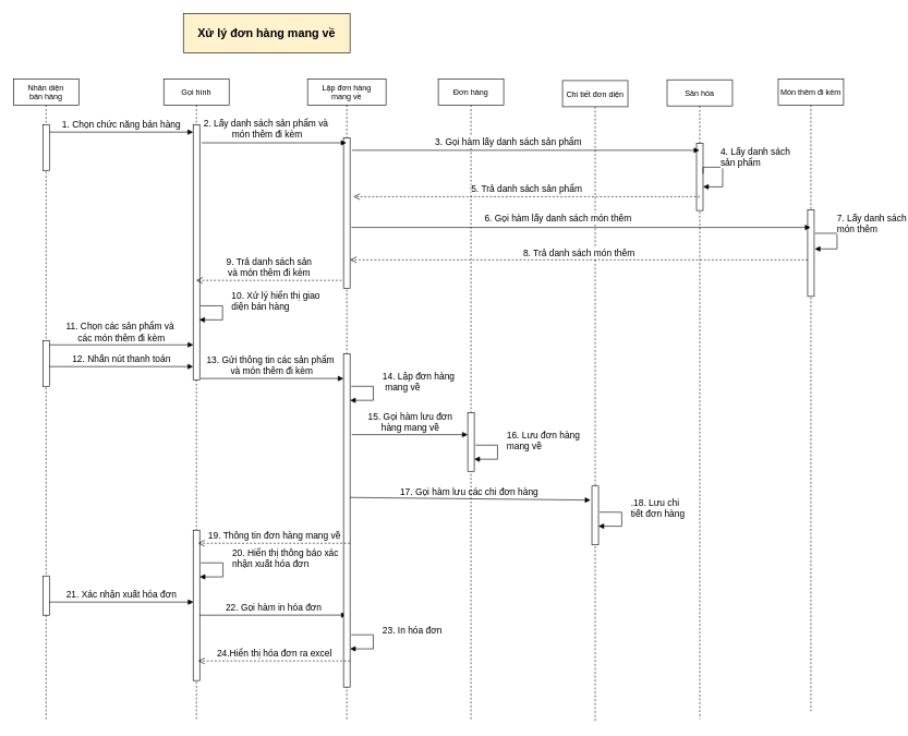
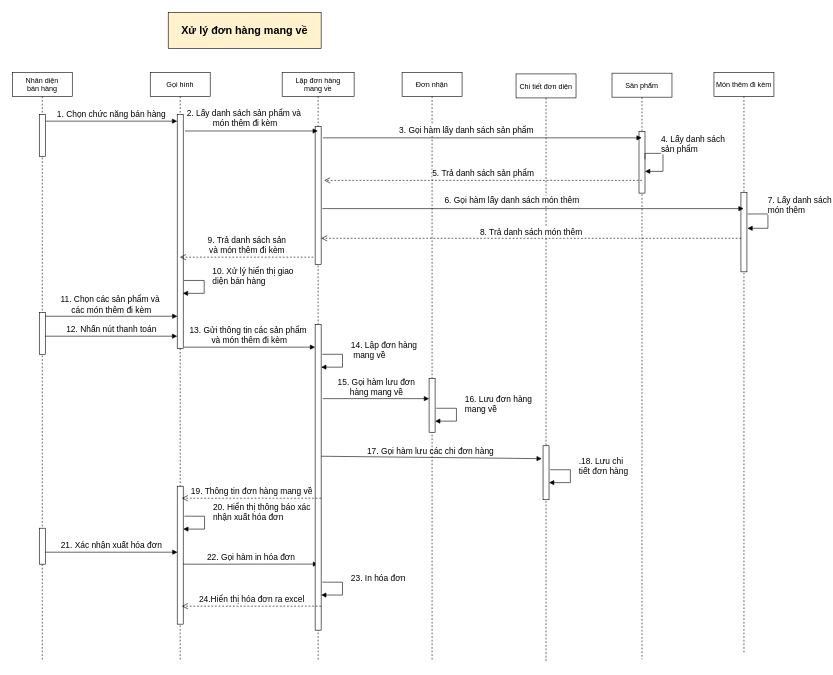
  <mxCell id="0" />
  <mxCell id="1" parent="0" />
  <mxCell id="2" value="Nhân diện &#10;bán hàng" style="shape=umlLifeline;perimeter=lifelinePerimeter;container=1;collapsible=0;recursiveResize=0;rounded=0;shadow=0;strokeWidth=1;" vertex="1" parent="1"><mxGeometry x="20" y="120" width="100" height="980" as="geometry" /></mxCell>
  <mxCell id="3" value="" style="points=[];perimeter=orthogonalPerimeter;rounded=0;shadow=0;strokeWidth=1;" vertex="1" parent="2"><mxGeometry x="45" y="70" width="10" height="70" as="geometry" /></mxCell>
  <mxCell id="4" value="" style="points=[];perimeter=orthogonalPerimeter;rounded=0;shadow=0;strokeWidth=1;" vertex="1" parent="2"><mxGeometry x="45" y="400" width="10" height="70" as="geometry" /></mxCell>
  <mxCell id="5" value="" style="points=[];perimeter=orthogonalPerimeter;rounded=0;shadow=0;strokeWidth=1;" vertex="1" parent="2"><mxGeometry x="45" y="760" width="10" height="60" as="geometry" /></mxCell>
  <mxCell id="6" value="Gọi hình" style="shape=umlLifeline;perimeter=lifelinePerimeter;container=1;collapsible=0;recursiveResize=0;rounded=0;shadow=0;strokeWidth=1;" vertex="1" parent="1"><mxGeometry x="250" y="120" width="100" height="980" as="geometry" /></mxCell>
  <mxCell id="7" value="" style="points=[];perimeter=orthogonalPerimeter;rounded=0;shadow=0;strokeWidth=1;" vertex="1" parent="6"><mxGeometry x="45" y="70" width="10" height="390" as="geometry" /></mxCell>
  <mxCell id="8" value="&lt;span style=&quot;font-size: 14px&quot;&gt;10. Xử lý hiển thị giao&lt;br&gt;diện bán hàng&lt;br&gt;&lt;/span&gt;" style="edgeStyle=orthogonalEdgeStyle;html=1;align=left;spacingLeft=2;endArrow=block;rounded=0;fontSize=12;exitX=1.129;exitY=0.71;exitDx=0;exitDy=0;exitPerimeter=0;entryX=0.938;entryY=0.765;entryDx=0;entryDy=0;entryPerimeter=0;" edge="1" parent="6" source="7" target="7"><mxGeometry x="-0.258" y="12" relative="1" as="geometry"><mxPoint x="160" y="414" as="sourcePoint" /><Array as="points"><mxPoint x="90" y="347" /><mxPoint x="90" y="368" /></Array><mxPoint x="90" y="434" as="targetPoint" /><mxPoint x="-2" y="-7" as="offset" /></mxGeometry></mxCell>
  <mxCell id="9" value="" style="points=[];perimeter=orthogonalPerimeter;rounded=0;shadow=0;strokeWidth=1;" vertex="1" parent="6"><mxGeometry x="45" y="690" width="10" height="230" as="geometry" /></mxCell>
  <mxCell id="10" value="&lt;span style=&quot;font-size: 14px&quot;&gt;20. Hiển thị thông báo xác&amp;nbsp;&lt;br&gt;nhận xuất hóa đơn&lt;br&gt;&lt;/span&gt;" style="edgeStyle=orthogonalEdgeStyle;html=1;align=left;spacingLeft=2;endArrow=block;rounded=0;fontSize=12;exitX=1.129;exitY=0.71;exitDx=0;exitDy=0;exitPerimeter=0;entryX=0.938;entryY=0.765;entryDx=0;entryDy=0;entryPerimeter=0;" edge="1" parent="6"><mxGeometry x="-0.258" y="12" relative="1" as="geometry"><mxPoint x="56.91" y="740.0" as="sourcePoint" /><Array as="points"><mxPoint x="90.62" y="740.1" /><mxPoint x="90.62" y="761.1" /></Array><mxPoint x="55" y="761.45" as="targetPoint" /><mxPoint x="-2" y="-7" as="offset" /></mxGeometry></mxCell>
  <mxCell id="11" value="&lt;span style=&quot;font-size: 14px&quot;&gt;22. Gọi hàm in hóa đơn&lt;br&gt;&lt;/span&gt;" style="html=1;verticalAlign=bottom;endArrow=block;rounded=0;fontSize=12;exitX=0.95;exitY=0.569;exitDx=0;exitDy=0;exitPerimeter=0;entryX=0.5;entryY=0.784;entryDx=0;entryDy=0;entryPerimeter=0;" edge="1" parent="6" target="14"><mxGeometry width="80" relative="1" as="geometry"><mxPoint x="55" y="820" as="sourcePoint" /><mxPoint x="275.5" y="820" as="targetPoint" /></mxGeometry></mxCell>
  <mxCell id="12" value="Lập đơn hàng &#10;mang về" style="shape=umlLifeline;perimeter=lifelinePerimeter;container=1;collapsible=0;recursiveResize=0;rounded=0;shadow=0;strokeWidth=1;" vertex="1" parent="1"><mxGeometry x="470" y="120" width="120" height="980" as="geometry" /></mxCell>
  <mxCell id="13" value="" style="points=[];perimeter=orthogonalPerimeter;rounded=0;shadow=0;strokeWidth=1;" vertex="1" parent="12"><mxGeometry x="55" y="90" width="10" height="230" as="geometry" /></mxCell>
  <mxCell id="14" value="" style="points=[];perimeter=orthogonalPerimeter;rounded=0;shadow=0;strokeWidth=1;" vertex="1" parent="12"><mxGeometry x="55" y="420" width="10" height="510" as="geometry" /></mxCell>
  <mxCell id="15" value="&lt;span style=&quot;font-size: 14px&quot;&gt;14. Lập đơn hàng&lt;br&gt;&amp;nbsp;mang về&lt;br&gt;&lt;/span&gt;" style="edgeStyle=orthogonalEdgeStyle;html=1;align=left;spacingLeft=2;endArrow=block;rounded=0;fontSize=12;exitX=1.129;exitY=0.71;exitDx=0;exitDy=0;exitPerimeter=0;entryX=0.938;entryY=0.765;entryDx=0;entryDy=0;entryPerimeter=0;" edge="1" parent="12"><mxGeometry x="-0.258" y="12" relative="1" as="geometry"><mxPoint x="66.91" y="470.0" as="sourcePoint" /><Array as="points"><mxPoint x="100.62" y="470.1" /><mxPoint x="100.62" y="491.1" /></Array><mxPoint x="65.0" y="491.45" as="targetPoint" /><mxPoint x="-2" y="-7" as="offset" /></mxGeometry></mxCell>
  <mxCell id="16" value="&lt;span style=&quot;font-size: 14px&quot;&gt;17. Gọi hàm lưu các chi đơn hàng&amp;nbsp;&lt;br&gt;&lt;/span&gt;" style="html=1;verticalAlign=bottom;endArrow=block;rounded=0;fontSize=12;exitX=0.5;exitY=0.308;exitDx=0;exitDy=0;exitPerimeter=0;entryX=-0.217;entryY=0.239;entryDx=0;entryDy=0;entryPerimeter=0;" edge="1" parent="12" target="28"><mxGeometry width="80" relative="1" as="geometry"><mxPoint x="65" y="640.0" as="sourcePoint" /><mxPoint x="280" y="640.0" as="targetPoint" /></mxGeometry></mxCell>
  <mxCell id="17" value="&lt;span style=&quot;font-size: 14px&quot;&gt;23. In hóa đơn&lt;br&gt;&lt;/span&gt;" style="edgeStyle=orthogonalEdgeStyle;html=1;align=left;spacingLeft=2;endArrow=block;rounded=0;fontSize=12;exitX=1.129;exitY=0.71;exitDx=0;exitDy=0;exitPerimeter=0;entryX=0.938;entryY=0.765;entryDx=0;entryDy=0;entryPerimeter=0;" edge="1" parent="12"><mxGeometry x="-0.258" y="12" relative="1" as="geometry"><mxPoint x="66.91" y="850.0" as="sourcePoint" /><Array as="points"><mxPoint x="100.62" y="850.1" /><mxPoint x="100.62" y="871.1" /></Array><mxPoint x="65" y="871.45" as="targetPoint" /><mxPoint x="-2" y="-7" as="offset" /></mxGeometry></mxCell>
- <mxCell id="18" value="Sản hóa" style="shape=umlLifeline;perimeter=lifelinePerimeter;container=1;collapsible=0;recursiveResize=0;rounded=0;shadow=0;strokeWidth=1;" vertex="1" parent="1"><mxGeometry x="1020" y="121.25" width="100" height="977.5" as="geometry" /></mxCell>
+ <mxCell id="18" value="Sản phẩm" style="shape=umlLifeline;perimeter=lifelinePerimeter;container=1;collapsible=0;recursiveResize=0;rounded=0;shadow=0;strokeWidth=1;" vertex="1" parent="1"><mxGeometry x="1020" y="121.25" width="100" height="977.5" as="geometry" /></mxCell>
  <mxCell id="19" value="" style="html=1;points=[];perimeter=orthogonalPerimeter;fontSize=12;" vertex="1" parent="18"><mxGeometry x="45" y="97.5" width="10" height="102.5" as="geometry" /></mxCell>
  <mxCell id="20" value="&lt;span style=&quot;font-size: 14px&quot;&gt;4. Lấy danh sách &lt;br&gt;sản phẩm&lt;/span&gt;" style="edgeStyle=orthogonalEdgeStyle;html=1;align=left;spacingLeft=2;endArrow=block;rounded=0;fontSize=12;" edge="1" parent="18"><mxGeometry x="-0.32" y="11" relative="1" as="geometry"><mxPoint x="55" y="143.72" as="sourcePoint" /><Array as="points"><mxPoint x="55" y="133.72" /><mxPoint x="85" y="133.72" /><mxPoint x="85" y="163.72" /><mxPoint x="55" y="163.72" /></Array><mxPoint x="55" y="163.72" as="targetPoint" /><mxPoint x="-1" y="-4" as="offset" /></mxGeometry></mxCell>
  <mxCell id="21" value="&lt;span style=&quot;font-size: 14px&quot;&gt;2. Lấy danh sách sản phẩm và&amp;nbsp;&lt;br&gt;món thêm đi kèm&lt;br&gt;&lt;/span&gt;" style="html=1;verticalAlign=bottom;endArrow=block;rounded=0;fontSize=12;exitX=1.3;exitY=0.071;exitDx=0;exitDy=0;exitPerimeter=0;" edge="1" parent="1" source="7" target="12"><mxGeometry x="-0.1" y="2" width="80" relative="1" as="geometry"><mxPoint x="380" y="310" as="sourcePoint" /><mxPoint x="460" y="310" as="targetPoint" /><mxPoint as="offset" /></mxGeometry></mxCell>
  <mxCell id="22" value="&lt;span style=&quot;font-size: 18px&quot;&gt;&lt;b&gt;Xử lý đơn hàng mang về&lt;/b&gt;&lt;/span&gt;" style="rounded=0;whiteSpace=wrap;html=1;fontSize=12;fillColor=#fff2cc;" vertex="1" parent="1"><mxGeometry x="280" y="20" width="255" height="60" as="geometry" /></mxCell>
  <mxCell id="23" value="&lt;span style=&quot;font-size: 14px&quot;&gt;1. Chọn chức năng bán hàng&lt;/span&gt;" style="html=1;verticalAlign=bottom;endArrow=block;rounded=0;fontSize=12;exitX=1.033;exitY=0.161;exitDx=0;exitDy=0;exitPerimeter=0;" edge="1" parent="1" source="3" target="7"><mxGeometry width="80" relative="1" as="geometry"><mxPoint x="10" y="203" as="sourcePoint" /><mxPoint x="550" y="230" as="targetPoint" /></mxGeometry></mxCell>
- <mxCell id="24" value="Đơn hàng" style="shape=umlLifeline;perimeter=lifelinePerimeter;container=1;collapsible=0;recursiveResize=0;rounded=0;shadow=0;strokeWidth=1;" vertex="1" parent="1"><mxGeometry x="670" y="120" width="100" height="980" as="geometry" /></mxCell>
+ <mxCell id="24" value="Đơn nhận" style="shape=umlLifeline;perimeter=lifelinePerimeter;container=1;collapsible=0;recursiveResize=0;rounded=0;shadow=0;strokeWidth=1;" vertex="1" parent="1"><mxGeometry x="670" y="120" width="100" height="980" as="geometry" /></mxCell>
  <mxCell id="25" value="" style="points=[];perimeter=orthogonalPerimeter;rounded=0;shadow=0;strokeWidth=1;" vertex="1" parent="24"><mxGeometry x="45" y="510" width="10" height="90" as="geometry" /></mxCell>
  <mxCell id="26" value="&lt;span style=&quot;font-size: 14px&quot;&gt;16. Lưu đơn hàng&lt;br&gt;mang về&lt;br&gt;&lt;/span&gt;" style="edgeStyle=orthogonalEdgeStyle;html=1;align=left;spacingLeft=2;endArrow=block;rounded=0;fontSize=12;exitX=1.129;exitY=0.71;exitDx=0;exitDy=0;exitPerimeter=0;entryX=0.938;entryY=0.765;entryDx=0;entryDy=0;entryPerimeter=0;" edge="1" parent="24"><mxGeometry x="-0.258" y="12" relative="1" as="geometry"><mxPoint x="56.91" y="560.0" as="sourcePoint" /><Array as="points"><mxPoint x="90.62" y="560.1" /><mxPoint x="90.62" y="581.1" /></Array><mxPoint x="55" y="581.45" as="targetPoint" /><mxPoint x="-2" y="-7" as="offset" /></mxGeometry></mxCell>
  <mxCell id="27" value="Chi tiết đơn diện" style="shape=umlLifeline;perimeter=lifelinePerimeter;container=1;collapsible=0;recursiveResize=0;rounded=0;shadow=0;strokeWidth=1;" vertex="1" parent="1"><mxGeometry x="860" y="122.5" width="100" height="980" as="geometry" /></mxCell>
  <mxCell id="28" value="" style="points=[];perimeter=orthogonalPerimeter;rounded=0;shadow=0;strokeWidth=1;" vertex="1" parent="27"><mxGeometry x="45" y="620" width="10" height="90" as="geometry" /></mxCell>
  <mxCell id="29" value="&lt;span style=&quot;font-size: 14px&quot;&gt;.18. Lưu chi &lt;br&gt;tiết đơn hàng&lt;br&gt;&lt;/span&gt;" style="edgeStyle=orthogonalEdgeStyle;html=1;align=left;spacingLeft=2;endArrow=block;rounded=0;fontSize=12;exitX=1.129;exitY=0.71;exitDx=0;exitDy=0;exitPerimeter=0;entryX=0.938;entryY=0.765;entryDx=0;entryDy=0;entryPerimeter=0;" edge="1" parent="27"><mxGeometry x="-0.258" y="12" relative="1" as="geometry"><mxPoint x="56.91" y="660.0" as="sourcePoint" /><Array as="points"><mxPoint x="90.62" y="660.1" /><mxPoint x="90.62" y="681.1" /></Array><mxPoint x="55" y="681.45" as="targetPoint" /><mxPoint x="-2" y="-7" as="offset" /></mxGeometry></mxCell>
  <mxCell id="30" value="Món thêm đi kèm" style="shape=umlLifeline;perimeter=lifelinePerimeter;container=1;collapsible=0;recursiveResize=0;rounded=0;shadow=0;strokeWidth=1;" vertex="1" parent="1"><mxGeometry x="1190" y="120" width="100" height="970" as="geometry" /></mxCell>
  <mxCell id="31" value="" style="html=1;points=[];perimeter=orthogonalPerimeter;fontSize=12;" vertex="1" parent="30"><mxGeometry x="45" y="200" width="10" height="132.5" as="geometry" /></mxCell>
  <mxCell id="32" value="&lt;span style=&quot;font-size: 14px&quot;&gt;7. Lấy danh sách &lt;br&gt;món thêm&lt;/span&gt;" style="edgeStyle=orthogonalEdgeStyle;html=1;align=left;spacingLeft=2;endArrow=block;rounded=0;fontSize=12;exitX=1.129;exitY=0.272;exitDx=0;exitDy=0;exitPerimeter=0;entryX=1.081;entryY=0.452;entryDx=0;entryDy=0;entryPerimeter=0;" edge="1" parent="30" source="31" target="31"><mxGeometry x="-0.32" y="11" relative="1" as="geometry"><mxPoint x="-120" y="140" as="sourcePoint" /><Array as="points"><mxPoint x="90" y="236" /><mxPoint x="90" y="260" /></Array><mxPoint x="60" y="300" as="targetPoint" /><mxPoint x="-1" y="-4" as="offset" /></mxGeometry></mxCell>
  <mxCell id="33" value="&lt;span style=&quot;font-size: 14px&quot;&gt;3. Gọi hàm lấy danh sách sản phẩm&lt;br&gt;&lt;/span&gt;" style="html=1;verticalAlign=bottom;endArrow=block;rounded=0;fontSize=12;exitX=1.3;exitY=0.083;exitDx=0;exitDy=0;exitPerimeter=0;" edge="1" parent="1" source="13" target="18"><mxGeometry x="-0.1" y="2" width="80" relative="1" as="geometry"><mxPoint x="313.93" y="231.78" as="sourcePoint" /><mxPoint x="549.5" y="231.78" as="targetPoint" /><mxPoint as="offset" /></mxGeometry></mxCell>
  <mxCell id="34" value="&lt;span style=&quot;font-size: 14px&quot;&gt;5. Trả danh sách sản phẩm&lt;/span&gt;" style="html=1;verticalAlign=bottom;endArrow=open;dashed=1;endSize=8;rounded=0;fontSize=12;" edge="1" parent="1"><mxGeometry relative="1" as="geometry"><mxPoint x="1070" y="300" as="sourcePoint" /><mxPoint x="540" y="300" as="targetPoint" /></mxGeometry></mxCell>
  <mxCell id="35" value="&lt;span style=&quot;font-size: 14px&quot;&gt;6. Gọi hàm lấy danh sách món thêm&lt;br&gt;&lt;/span&gt;" style="html=1;verticalAlign=bottom;endArrow=block;rounded=0;fontSize=12;exitX=1.2;exitY=0.596;exitDx=0;exitDy=0;exitPerimeter=0;" edge="1" parent="1" source="13" target="30"><mxGeometry x="-0.1" y="2" width="80" relative="1" as="geometry"><mxPoint x="558" y="249.05" as="sourcePoint" /><mxPoint x="1154.5" y="249.05" as="targetPoint" /><mxPoint as="offset" /></mxGeometry></mxCell>
  <mxCell id="36" value="&lt;span style=&quot;font-size: 14px&quot;&gt;8. Trả danh sách món thêm&lt;/span&gt;" style="html=1;verticalAlign=bottom;endArrow=open;dashed=1;endSize=8;rounded=0;fontSize=12;exitX=0.033;exitY=0.578;exitDx=0;exitDy=0;exitPerimeter=0;" edge="1" parent="1" source="31" target="13"><mxGeometry relative="1" as="geometry"><mxPoint x="1320" y="440" as="sourcePoint" /><mxPoint x="550.024" y="339.975" as="targetPoint" /></mxGeometry></mxCell>
  <mxCell id="37" value="&lt;span style=&quot;font-size: 14px&quot;&gt;9. Trả danh sách sản &lt;br&gt;và món thêm đi kèm&lt;/span&gt;" style="html=1;verticalAlign=bottom;endArrow=open;dashed=1;endSize=8;rounded=0;fontSize=12;exitX=-0.3;exitY=0.948;exitDx=0;exitDy=0;exitPerimeter=0;" edge="1" parent="1" source="13" target="6"><mxGeometry relative="1" as="geometry"><mxPoint x="1336" y="451.955" as="sourcePoint" /><mxPoint x="554" y="454.15" as="targetPoint" /></mxGeometry></mxCell>
  <mxCell id="38" value="&lt;span style=&quot;font-size: 14px&quot;&gt;11. Chọn các sản phẩm và&amp;nbsp;&lt;br&gt;các món thêm đi kèm&lt;br&gt;&lt;/span&gt;" style="html=1;verticalAlign=bottom;endArrow=block;rounded=0;fontSize=12;entryX=0.033;entryY=0.863;entryDx=0;entryDy=0;entryPerimeter=0;" edge="1" parent="1" source="4" target="7"><mxGeometry width="80" relative="1" as="geometry"><mxPoint x="85.33" y="211.27" as="sourcePoint" /><mxPoint x="305" y="211.27" as="targetPoint" /></mxGeometry></mxCell>
  <mxCell id="39" value="&lt;span style=&quot;font-size: 14px&quot;&gt;12. Nhấn nút thanh toán&lt;br&gt;&lt;/span&gt;" style="html=1;verticalAlign=bottom;endArrow=block;rounded=0;fontSize=12;exitX=0.95;exitY=0.569;exitDx=0;exitDy=0;exitPerimeter=0;" edge="1" parent="1" source="4" target="7"><mxGeometry width="80" relative="1" as="geometry"><mxPoint x="85" y="536.57" as="sourcePoint" /><mxPoint x="305.33" y="536.57" as="targetPoint" /></mxGeometry></mxCell>
  <mxCell id="40" value="&lt;span style=&quot;font-size: 14px&quot;&gt;13. Gửi thông tin các sản phẩm&amp;nbsp;&lt;br&gt;và món thêm đi kèm&lt;br&gt;&lt;/span&gt;" style="html=1;verticalAlign=bottom;endArrow=block;rounded=0;fontSize=12;exitX=1.117;exitY=0.995;exitDx=0;exitDy=0;exitPerimeter=0;" edge="1" parent="1" source="7" target="14"><mxGeometry width="80" relative="1" as="geometry"><mxPoint x="84.5" y="569.83" as="sourcePoint" /><mxPoint x="305" y="569.83" as="targetPoint" /></mxGeometry></mxCell>
  <mxCell id="41" value="&lt;span style=&quot;font-size: 14px&quot;&gt;15. Gọi hàm lưu đơn &lt;br&gt;hàng mang về&lt;br&gt;&lt;/span&gt;" style="html=1;verticalAlign=bottom;endArrow=block;rounded=0;fontSize=12;exitX=1.283;exitY=0.243;exitDx=0;exitDy=0;exitPerimeter=0;" edge="1" parent="1" source="14" target="25"><mxGeometry width="80" relative="1" as="geometry"><mxPoint x="536.17" y="640" as="sourcePoint" /><mxPoint x="765" y="640" as="targetPoint" /></mxGeometry></mxCell>
  <mxCell id="42" value="&lt;span style=&quot;font-size: 14px&quot;&gt;19. Thông tin đơn hàng mang về&lt;/span&gt;" style="html=1;verticalAlign=bottom;endArrow=open;dashed=1;endSize=8;rounded=0;fontSize=12;exitX=-0.3;exitY=0.948;exitDx=0;exitDy=0;exitPerimeter=0;" edge="1" parent="1"><mxGeometry relative="1" as="geometry"><mxPoint x="535" y="830" as="sourcePoint" /><mxPoint x="302.667" y="830" as="targetPoint" /></mxGeometry></mxCell>
  <mxCell id="43" value="&lt;span style=&quot;font-size: 14px&quot;&gt;21. Xác nhận xuất hóa đơn&lt;br&gt;&lt;/span&gt;" style="html=1;verticalAlign=bottom;endArrow=block;rounded=0;fontSize=12;exitX=0.95;exitY=0.569;exitDx=0;exitDy=0;exitPerimeter=0;" edge="1" parent="1"><mxGeometry width="80" relative="1" as="geometry"><mxPoint x="75" y="920" as="sourcePoint" /><mxPoint x="295.5" y="920" as="targetPoint" /></mxGeometry></mxCell>
  <mxCell id="44" value="&lt;span style=&quot;font-size: 14px&quot;&gt;24.Hiển thị hóa đơn ra excel&lt;/span&gt;" style="html=1;verticalAlign=bottom;endArrow=open;dashed=1;endSize=8;rounded=0;fontSize=12;exitX=-0.3;exitY=0.948;exitDx=0;exitDy=0;exitPerimeter=0;" edge="1" parent="1"><mxGeometry relative="1" as="geometry"><mxPoint x="535" y="1010" as="sourcePoint" /><mxPoint x="302.667" y="1010" as="targetPoint" /></mxGeometry></mxCell>
